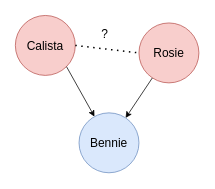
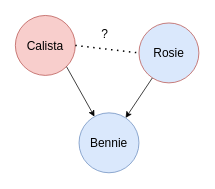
  <mxCell id="0" />
  <mxCell id="1" parent="0" />
  <mxCell id="2" value="&lt;font style=&quot;font-size: 16px&quot;&gt;Calista&lt;/font&gt;" style="ellipse;whiteSpace=wrap;html=1;aspect=fixed;fillColor=#f8cecc;strokeColor=#b85450;" vertex="1" parent="1"><mxGeometry x="20" y="20" width="80" height="80" as="geometry" /></mxCell>
- <mxCell id="3" value="&lt;font style=&quot;font-size: 16px&quot;&gt;Rosie&lt;/font&gt;" style="ellipse;whiteSpace=wrap;html=1;aspect=fixed;fillColor=#f8cecc;strokeColor=#b85450;" vertex="1" parent="1"><mxGeometry x="185" y="30" width="80" height="80" as="geometry" /></mxCell>
+ <mxCell id="3" value="&lt;font style=&quot;font-size: 16px&quot;&gt;Rosie&lt;/font&gt;" style="ellipse;whiteSpace=wrap;html=1;aspect=fixed;fillColor=#dae8fc;strokeColor=#b85450;" vertex="1" parent="1"><mxGeometry x="185" y="30" width="80" height="80" as="geometry" /></mxCell>
  <mxCell id="4" value="&lt;font style=&quot;font-size: 16px&quot;&gt;Bennie&lt;/font&gt;" style="ellipse;whiteSpace=wrap;html=1;aspect=fixed;fillColor=#dae8fc;strokeColor=#6c8ebf;" vertex="1" parent="1"><mxGeometry x="105" y="150" width="80" height="80" as="geometry" /></mxCell>
  <mxCell id="5" value="" style="endArrow=classic;html=1;exitX=1;exitY=1;exitDx=0;exitDy=0;" edge="1" parent="1" source="2" target="4"><mxGeometry width="50" height="50" relative="1" as="geometry"><mxPoint x="45" y="100" as="sourcePoint" /><mxPoint x="95" y="190" as="targetPoint" /></mxGeometry></mxCell>
  <mxCell id="6" value="" style="endArrow=classic;html=1;" edge="1" parent="1" source="3" target="4"><mxGeometry width="50" height="50" relative="1" as="geometry"><mxPoint x="57.426" y="102.426" as="sourcePoint" /><mxPoint x="123.464" y="208.956" as="targetPoint" /></mxGeometry></mxCell>
  <mxCell id="7" value="" style="endArrow=none;dashed=1;html=1;dashPattern=1 3;strokeWidth=2;exitX=1;exitY=0.5;exitDx=0;exitDy=0;" edge="1" parent="1" source="2"><mxGeometry width="50" height="50" relative="1" as="geometry"><mxPoint x="68" y="70" as="sourcePoint" /><mxPoint x="185" y="70" as="targetPoint" /></mxGeometry></mxCell>
  <mxCell id="8" value="&lt;font style=&quot;font-size: 16px&quot;&gt;?&lt;/font&gt;" style="edgeLabel;html=1;align=center;verticalAlign=middle;resizable=0;points=[];labelBackgroundColor=none;" vertex="1" connectable="0" parent="7"><mxGeometry x="-0.108" y="4" relative="1" as="geometry"><mxPoint y="-16" as="offset" /></mxGeometry></mxCell>
